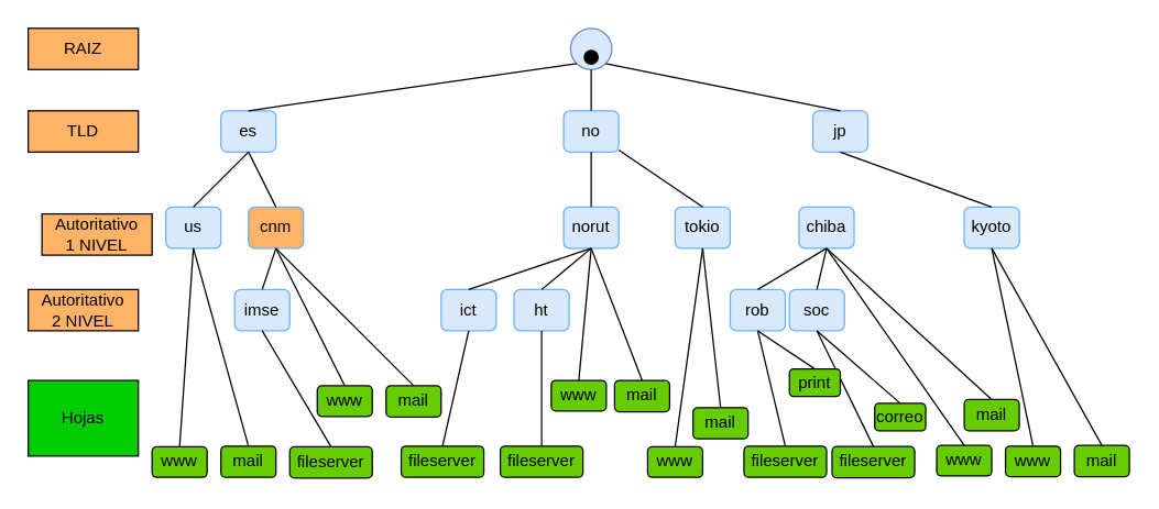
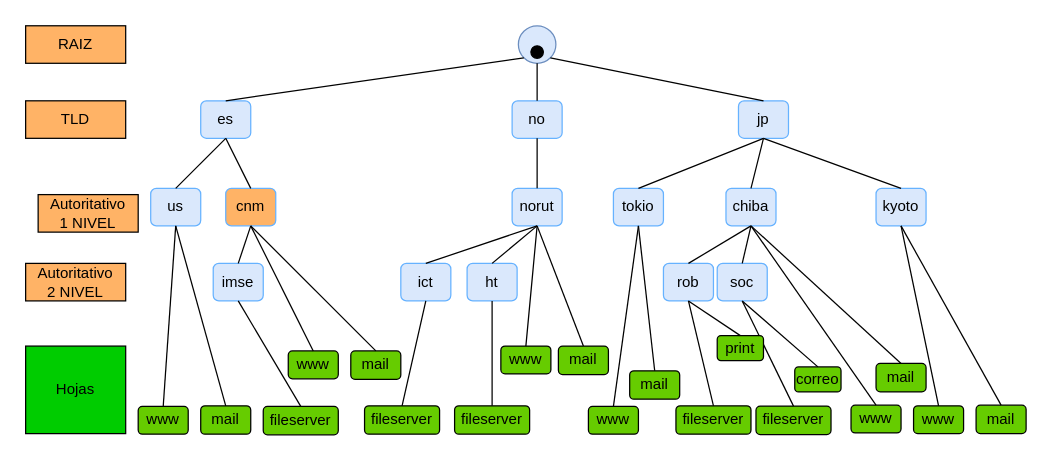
  <mxCell id="0" />
  <mxCell id="1" parent="0" />
  <mxCell id="2" value="" style="ellipse;whiteSpace=wrap;html=1;aspect=fixed;fillColor=#dae8fc;strokeColor=#6c8ebf;" parent="1" vertex="1"><mxGeometry x="414" y="20" width="30" height="30" as="geometry" /></mxCell>
  <mxCell id="3" value="" style="ellipse;whiteSpace=wrap;html=1;aspect=fixed;fillColor=#000000;" parent="1" vertex="1"><mxGeometry x="424" y="36" width="10" height="10" as="geometry" /></mxCell>
  <mxCell id="4" value="RAIZ" style="rounded=0;whiteSpace=wrap;html=1;fillColor=#FFB366;" parent="1" vertex="1"><mxGeometry x="20" y="20" width="80" height="30" as="geometry" /></mxCell>
  <mxCell id="5" value="TLD" style="rounded=0;whiteSpace=wrap;html=1;fillColor=#FFB366;" parent="1" vertex="1"><mxGeometry x="20" y="80" width="80" height="30" as="geometry" /></mxCell>
  <mxCell id="6" value="Autoritativo&lt;div&gt;1 NIVEL&lt;/div&gt;" style="rounded=0;whiteSpace=wrap;html=1;fillColor=#FFB366;" parent="1" vertex="1"><mxGeometry x="30" y="155" width="80" height="30" as="geometry" /></mxCell>
  <mxCell id="7" value="Autoritativo&lt;div&gt;2 NIVEL&lt;/div&gt;" style="rounded=0;whiteSpace=wrap;html=1;fillColor=#FFB366;" parent="1" vertex="1"><mxGeometry x="20" y="210" width="80" height="30" as="geometry" /></mxCell>
  <mxCell id="8" value="es" style="rounded=1;whiteSpace=wrap;html=1;fillColor=#dae8fc;strokeColor=#66B2FF;" parent="1" vertex="1"><mxGeometry x="160" y="80" width="40" height="30" as="geometry" /></mxCell>
  <mxCell id="9" value="" style="endArrow=none;html=1;rounded=0;entryX=0;entryY=1;entryDx=0;entryDy=0;exitX=0.5;exitY=0;exitDx=0;exitDy=0;" parent="1" source="8" target="2" edge="1"><mxGeometry width="50" height="50" relative="1" as="geometry"><mxPoint x="470" y="250" as="sourcePoint" /><mxPoint x="520" y="200" as="targetPoint" /></mxGeometry></mxCell>
  <mxCell id="10" value="us" style="rounded=1;whiteSpace=wrap;html=1;fillColor=#dae8fc;strokeColor=#66B2FF;" parent="1" vertex="1"><mxGeometry x="120" y="150" width="40" height="30" as="geometry" /></mxCell>
  <mxCell id="11" value="" style="endArrow=none;html=1;rounded=0;exitX=0.5;exitY=0;exitDx=0;exitDy=0;entryX=0.5;entryY=1;entryDx=0;entryDy=0;fillColor=#dae8fc;strokeColor=#000000;" parent="1" source="10" target="8" edge="1"><mxGeometry width="50" height="50" relative="1" as="geometry"><mxPoint x="420" y="250" as="sourcePoint" /><mxPoint x="470" y="200" as="targetPoint" /></mxGeometry></mxCell>
  <mxCell id="12" value="www" style="rounded=1;whiteSpace=wrap;html=1;fillColor=#66CC00;" parent="1" vertex="1"><mxGeometry x="110" y="324.37" width="40" height="22.25" as="geometry" /></mxCell>
  <mxCell id="13" value="mail" style="rounded=1;whiteSpace=wrap;html=1;fillColor=#66CC00;" parent="1" vertex="1"><mxGeometry x="160" y="323.87" width="40" height="22.75" as="geometry" /></mxCell>
  <mxCell id="14" value="" style="endArrow=none;html=1;rounded=0;exitX=0.5;exitY=0;exitDx=0;exitDy=0;entryX=0.5;entryY=1;entryDx=0;entryDy=0;" parent="1" source="12" target="10" edge="1"><mxGeometry width="50" height="50" relative="1" as="geometry"><mxPoint x="470" y="250" as="sourcePoint" /><mxPoint x="520" y="200" as="targetPoint" /></mxGeometry></mxCell>
  <mxCell id="15" value="" style="endArrow=none;html=1;rounded=0;entryX=0.5;entryY=1;entryDx=0;entryDy=0;exitX=0.5;exitY=0;exitDx=0;exitDy=0;" parent="1" source="13" target="10" edge="1"><mxGeometry width="50" height="50" relative="1" as="geometry"><mxPoint x="470" y="250" as="sourcePoint" /><mxPoint x="520" y="200" as="targetPoint" /></mxGeometry></mxCell>
- <mxCell id="16" value="Hojas" style="rounded=0;whiteSpace=wrap;html=1;fillColor=#00CC00;" parent="1" vertex="1"><mxGeometry x="20" y="276.12" width="80" height="55" as="geometry" /></mxCell>
+ <mxCell id="16" value="Hojas" style="rounded=0;whiteSpace=wrap;html=1;fillColor=#00CC00;" parent="1" vertex="1"><mxGeometry x="20" y="276.12" width="80" height="70" as="geometry" /></mxCell>
  <mxCell id="17" value="cnm" style="rounded=1;whiteSpace=wrap;html=1;fillColor=#ffb366;strokeColor=#66B2FF;" parent="1" vertex="1"><mxGeometry x="180" y="150" width="40" height="30" as="geometry" /></mxCell>
  <mxCell id="18" value="" style="endArrow=none;html=1;rounded=0;exitX=0.5;exitY=0;exitDx=0;exitDy=0;entryX=0.5;entryY=1;entryDx=0;entryDy=0;fillColor=#dae8fc;strokeColor=#000000;" parent="1" source="17" target="8" edge="1"><mxGeometry width="50" height="50" relative="1" as="geometry"><mxPoint x="420" y="250" as="sourcePoint" /><mxPoint x="470" y="200" as="targetPoint" /></mxGeometry></mxCell>
  <mxCell id="19" value="imse" style="rounded=1;whiteSpace=wrap;html=1;fillColor=#dae8fc;strokeColor=#66B2FF;" parent="1" vertex="1"><mxGeometry x="170" y="210" width="40" height="30" as="geometry" /></mxCell>
  <mxCell id="20" value="" style="endArrow=none;html=1;rounded=0;exitX=0.5;exitY=0;exitDx=0;exitDy=0;entryX=0.5;entryY=1;entryDx=0;entryDy=0;fillColor=#dae8fc;strokeColor=#000000;" parent="1" source="19" target="17" edge="1"><mxGeometry width="50" height="50" relative="1" as="geometry"><mxPoint x="460" y="250" as="sourcePoint" /><mxPoint x="510" y="200" as="targetPoint" /></mxGeometry></mxCell>
  <mxCell id="21" value="fileserver" style="rounded=1;whiteSpace=wrap;html=1;fillColor=#66CC00;" parent="1" vertex="1"><mxGeometry x="210" y="324.37" width="60" height="22.75" as="geometry" /></mxCell>
  <mxCell id="22" value="" style="endArrow=none;html=1;rounded=0;exitX=0.5;exitY=0;exitDx=0;exitDy=0;entryX=0.5;entryY=1;entryDx=0;entryDy=0;" parent="1" source="21" target="19" edge="1"><mxGeometry width="50" height="50" relative="1" as="geometry"><mxPoint x="470" y="250" as="sourcePoint" /><mxPoint x="520" y="200" as="targetPoint" /></mxGeometry></mxCell>
  <mxCell id="23" value="no" style="rounded=1;whiteSpace=wrap;html=1;fillColor=#dae8fc;strokeColor=#66B2FF;" parent="1" vertex="1"><mxGeometry x="409" y="80" width="40" height="30" as="geometry" /></mxCell>
  <mxCell id="24" value="norut" style="rounded=1;whiteSpace=wrap;html=1;fillColor=#dae8fc;strokeColor=#66B2FF;" parent="1" vertex="1"><mxGeometry x="409" y="150" width="40" height="30" as="geometry" /></mxCell>
  <mxCell id="25" value="ict" style="rounded=1;whiteSpace=wrap;html=1;fillColor=#dae8fc;strokeColor=#66B2FF;" parent="1" vertex="1"><mxGeometry x="320" y="210" width="40" height="30" as="geometry" /></mxCell>
  <mxCell id="26" value="fileserver" style="rounded=1;whiteSpace=wrap;html=1;fillColor=#66CC00;" parent="1" vertex="1"><mxGeometry x="291" y="323.87" width="60" height="22.75" as="geometry" /></mxCell>
  <mxCell id="27" value="" style="endArrow=none;html=1;rounded=0;entryX=0.5;entryY=1;entryDx=0;entryDy=0;exitX=0.5;exitY=0;exitDx=0;exitDy=0;" parent="1" source="23" target="2" edge="1"><mxGeometry width="50" height="50" relative="1" as="geometry"><mxPoint x="470" y="250" as="sourcePoint" /><mxPoint x="520" y="200" as="targetPoint" /></mxGeometry></mxCell>
  <mxCell id="28" value="" style="endArrow=none;html=1;rounded=0;entryX=0.5;entryY=1;entryDx=0;entryDy=0;exitX=0.5;exitY=0;exitDx=0;exitDy=0;fillColor=#dae8fc;strokeColor=#000000;" parent="1" source="24" target="23" edge="1"><mxGeometry width="50" height="50" relative="1" as="geometry"><mxPoint x="470" y="250" as="sourcePoint" /><mxPoint x="520" y="200" as="targetPoint" /></mxGeometry></mxCell>
  <mxCell id="29" value="" style="endArrow=none;html=1;rounded=0;entryX=0.5;entryY=1;entryDx=0;entryDy=0;exitX=0.5;exitY=0;exitDx=0;exitDy=0;fillColor=#dae8fc;strokeColor=#000000;" parent="1" source="25" target="24" edge="1"><mxGeometry width="50" height="50" relative="1" as="geometry"><mxPoint x="470" y="250" as="sourcePoint" /><mxPoint x="520" y="200" as="targetPoint" /></mxGeometry></mxCell>
  <mxCell id="30" value="" style="endArrow=none;html=1;rounded=0;exitX=0.5;exitY=0;exitDx=0;exitDy=0;entryX=0.5;entryY=1;entryDx=0;entryDy=0;" parent="1" source="26" target="25" edge="1"><mxGeometry width="50" height="50" relative="1" as="geometry"><mxPoint x="470" y="250" as="sourcePoint" /><mxPoint x="520" y="200" as="targetPoint" /></mxGeometry></mxCell>
  <mxCell id="31" value="ht" style="rounded=1;whiteSpace=wrap;html=1;fillColor=#dae8fc;strokeColor=#66B2FF;" parent="1" vertex="1"><mxGeometry x="373" y="210" width="40" height="30" as="geometry" /></mxCell>
  <mxCell id="32" value="fileserver" style="rounded=1;whiteSpace=wrap;html=1;fillColor=#66CC00;" parent="1" vertex="1"><mxGeometry x="363" y="323.87" width="60" height="22.75" as="geometry" /></mxCell>
  <mxCell id="33" value="" style="endArrow=none;html=1;rounded=0;exitX=0.5;exitY=0;exitDx=0;exitDy=0;entryX=0.5;entryY=1;entryDx=0;entryDy=0;" parent="1" source="32" target="31" edge="1"><mxGeometry width="50" height="50" relative="1" as="geometry"><mxPoint x="470" y="250" as="sourcePoint" /><mxPoint x="520" y="200" as="targetPoint" /></mxGeometry></mxCell>
  <mxCell id="34" value="" style="endArrow=none;html=1;rounded=0;entryX=0.5;entryY=1;entryDx=0;entryDy=0;exitX=0.5;exitY=0;exitDx=0;exitDy=0;fillColor=#dae8fc;strokeColor=#000000;" parent="1" source="31" target="24" edge="1"><mxGeometry width="50" height="50" relative="1" as="geometry"><mxPoint x="470" y="250" as="sourcePoint" /><mxPoint x="520" y="200" as="targetPoint" /></mxGeometry></mxCell>
  <mxCell id="35" value="jp" style="rounded=1;whiteSpace=wrap;html=1;fillColor=#dae8fc;strokeColor=#66B2FF;" parent="1" vertex="1"><mxGeometry x="590" y="80" width="40" height="30" as="geometry" /></mxCell>
  <mxCell id="36" value="tokio" style="rounded=1;whiteSpace=wrap;html=1;fillColor=#dae8fc;strokeColor=#66B2FF;" parent="1" vertex="1"><mxGeometry x="490" y="150" width="40" height="30" as="geometry" /></mxCell>
  <mxCell id="37" value="www" style="rounded=1;whiteSpace=wrap;html=1;fillColor=#66CC00;" parent="1" vertex="1"><mxGeometry x="470" y="324.37" width="40" height="22.25" as="geometry" /></mxCell>
  <mxCell id="38" value="mail" style="rounded=1;whiteSpace=wrap;html=1;fillColor=#66CC00;" parent="1" vertex="1"><mxGeometry x="503" y="295.87" width="40" height="22.75" as="geometry" /></mxCell>
  <mxCell id="39" value="" style="endArrow=none;html=1;rounded=0;entryX=0.5;entryY=1;entryDx=0;entryDy=0;exitX=0.5;exitY=0;exitDx=0;exitDy=0;" parent="1" source="37" target="36" edge="1"><mxGeometry width="50" height="50" relative="1" as="geometry"><mxPoint x="470" y="250" as="sourcePoint" /><mxPoint x="520" y="200" as="targetPoint" /></mxGeometry></mxCell>
  <mxCell id="40" value="" style="endArrow=none;html=1;rounded=0;entryX=0.5;entryY=1;entryDx=0;entryDy=0;exitX=0.5;exitY=0;exitDx=0;exitDy=0;" parent="1" source="38" target="36" edge="1"><mxGeometry width="50" height="50" relative="1" as="geometry"><mxPoint x="470" y="250" as="sourcePoint" /><mxPoint x="520" y="200" as="targetPoint" /></mxGeometry></mxCell>
  <mxCell id="41" value="" style="endArrow=none;html=1;rounded=0;entryX=1;entryY=1;entryDx=0;entryDy=0;exitX=0.5;exitY=0;exitDx=0;exitDy=0;" parent="1" source="35" target="2" edge="1"><mxGeometry width="50" height="50" relative="1" as="geometry"><mxPoint x="470" y="250" as="sourcePoint" /><mxPoint x="520" y="200" as="targetPoint" /></mxGeometry></mxCell>
- <mxCell id="42" value="" style="endArrow=none;html=1;rounded=0;exitX=0.5;exitY=0;exitDx=0;exitDy=0;fillColor=#dae8fc;strokeColor=#000000;" parent="1" source="36" target="23" edge="1"><mxGeometry width="50" height="50" relative="1" as="geometry"><mxPoint x="470" y="250" as="sourcePoint" /><mxPoint x="520" y="200" as="targetPoint" /></mxGeometry></mxCell>
+ <mxCell id="42" value="" style="endArrow=none;html=1;rounded=0;entryX=0.5;entryY=1;entryDx=0;entryDy=0;exitX=0.5;exitY=0;exitDx=0;exitDy=0;fillColor=#dae8fc;strokeColor=#000000;" parent="1" source="36" target="35" edge="1"><mxGeometry width="50" height="50" relative="1" as="geometry"><mxPoint x="470" y="250" as="sourcePoint" /><mxPoint x="520" y="200" as="targetPoint" /></mxGeometry></mxCell>
  <mxCell id="43" value="chiba" style="rounded=1;whiteSpace=wrap;html=1;fillColor=#dae8fc;strokeColor=#66B2FF;" parent="1" vertex="1"><mxGeometry x="580" y="150" width="40" height="30" as="geometry" /></mxCell>
  <mxCell id="44" value="rob" style="rounded=1;whiteSpace=wrap;html=1;fillColor=#dae8fc;strokeColor=#66B2FF;" parent="1" vertex="1"><mxGeometry x="530" y="210" width="40" height="30" as="geometry" /></mxCell>
+ <mxCell id="45" value="" style="endArrow=none;html=1;rounded=0;entryX=0.5;entryY=1;entryDx=0;entryDy=0;exitX=0.5;exitY=0;exitDx=0;exitDy=0;fillColor=#dae8fc;strokeColor=#000000;" parent="1" source="43" target="35" edge="1"><mxGeometry width="50" height="50" relative="1" as="geometry"><mxPoint x="570" y="150" as="sourcePoint" /><mxPoint x="520" y="200" as="targetPoint" /></mxGeometry></mxCell>
  <mxCell id="46" value="" style="endArrow=none;html=1;rounded=0;entryX=0.5;entryY=1;entryDx=0;entryDy=0;exitX=0.5;exitY=0;exitDx=0;exitDy=0;fillColor=#dae8fc;strokeColor=#000000;" parent="1" source="44" target="43" edge="1"><mxGeometry width="50" height="50" relative="1" as="geometry"><mxPoint x="470" y="250" as="sourcePoint" /><mxPoint x="520" y="200" as="targetPoint" /></mxGeometry></mxCell>
  <mxCell id="47" value="" style="endArrow=none;html=1;rounded=0;entryX=0.5;entryY=1;entryDx=0;entryDy=0;exitX=0.5;exitY=0;exitDx=0;exitDy=0;" parent="1" source="48" target="44" edge="1"><mxGeometry width="50" height="50" relative="1" as="geometry"><mxPoint x="590" y="260" as="sourcePoint" /><mxPoint x="520" y="200" as="targetPoint" /></mxGeometry></mxCell>
  <mxCell id="48" value="fileserver" style="rounded=1;whiteSpace=wrap;html=1;fillColor=#66CC00;" parent="1" vertex="1"><mxGeometry x="540" y="323.87" width="60" height="22.75" as="geometry" /></mxCell>
  <mxCell id="49" value="soc" style="rounded=1;whiteSpace=wrap;html=1;fillColor=#dae8fc;strokeColor=#66B2FF;" parent="1" vertex="1"><mxGeometry x="573" y="210" width="40" height="30" as="geometry" /></mxCell>
  <mxCell id="50" value="" style="endArrow=none;html=1;rounded=0;entryX=0.5;entryY=1;entryDx=0;entryDy=0;exitX=0.5;exitY=0;exitDx=0;exitDy=0;fillColor=#dae8fc;strokeColor=#000000;" parent="1" source="49" target="43" edge="1"><mxGeometry width="50" height="50" relative="1" as="geometry"><mxPoint x="470" y="250" as="sourcePoint" /><mxPoint x="520" y="200" as="targetPoint" /></mxGeometry></mxCell>
  <mxCell id="51" value="fileserver" style="rounded=1;whiteSpace=wrap;html=1;fillColor=#66CC00;" parent="1" vertex="1"><mxGeometry x="604" y="324.12" width="60" height="22.75" as="geometry" /></mxCell>
  <mxCell id="52" value="" style="endArrow=none;html=1;rounded=0;entryX=0.5;entryY=1;entryDx=0;entryDy=0;exitX=0.5;exitY=0;exitDx=0;exitDy=0;" parent="1" source="51" target="49" edge="1"><mxGeometry width="50" height="50" relative="1" as="geometry"><mxPoint x="470" y="250" as="sourcePoint" /><mxPoint x="520" y="200" as="targetPoint" /></mxGeometry></mxCell>
  <mxCell id="53" value="kyoto" style="rounded=1;whiteSpace=wrap;html=1;fillColor=#dae8fc;strokeColor=#66B2FF;" parent="1" vertex="1"><mxGeometry x="700" y="150" width="40" height="30" as="geometry" /></mxCell>
  <mxCell id="54" value="www" style="rounded=1;whiteSpace=wrap;html=1;fillColor=#66CC00;" parent="1" vertex="1"><mxGeometry x="730" y="323.87" width="40" height="22.25" as="geometry" /></mxCell>
  <mxCell id="55" value="mail" style="rounded=1;whiteSpace=wrap;html=1;fillColor=#66CC00;" parent="1" vertex="1"><mxGeometry x="780" y="323.37" width="40" height="22.75" as="geometry" /></mxCell>
  <mxCell id="56" value="" style="endArrow=none;html=1;rounded=0;entryX=0.5;entryY=1;entryDx=0;entryDy=0;exitX=0.5;exitY=0;exitDx=0;exitDy=0;fillColor=#dae8fc;strokeColor=#000000;" parent="1" source="53" target="35" edge="1"><mxGeometry width="50" height="50" relative="1" as="geometry"><mxPoint x="470" y="250" as="sourcePoint" /><mxPoint x="520" y="200" as="targetPoint" /></mxGeometry></mxCell>
  <mxCell id="57" value="" style="endArrow=none;html=1;rounded=0;entryX=0.5;entryY=1;entryDx=0;entryDy=0;exitX=0.5;exitY=0;exitDx=0;exitDy=0;" parent="1" source="54" target="53" edge="1"><mxGeometry width="50" height="50" relative="1" as="geometry"><mxPoint x="470" y="250" as="sourcePoint" /><mxPoint x="520" y="200" as="targetPoint" /></mxGeometry></mxCell>
  <mxCell id="58" value="" style="endArrow=none;html=1;rounded=0;entryX=0.5;entryY=1;entryDx=0;entryDy=0;exitX=0.5;exitY=0;exitDx=0;exitDy=0;" parent="1" source="55" target="53" edge="1"><mxGeometry width="50" height="50" relative="1" as="geometry"><mxPoint x="470" y="250" as="sourcePoint" /><mxPoint x="520" y="200" as="targetPoint" /></mxGeometry></mxCell>
  <mxCell id="59" value="www" style="rounded=1;whiteSpace=wrap;html=1;fillColor=#66CC00;" parent="1" vertex="1"><mxGeometry x="230" y="280" width="40" height="22.25" as="geometry" /></mxCell>
  <mxCell id="60" value="mail" style="rounded=1;whiteSpace=wrap;html=1;fillColor=#66CC00;" parent="1" vertex="1"><mxGeometry x="280" y="280" width="40" height="22.75" as="geometry" /></mxCell>
  <mxCell id="61" value="" style="endArrow=none;html=1;rounded=0;entryX=0.5;entryY=1;entryDx=0;entryDy=0;exitX=0.5;exitY=0;exitDx=0;exitDy=0;" parent="1" source="60" target="17" edge="1"><mxGeometry width="50" height="50" relative="1" as="geometry"><mxPoint x="290" y="210" as="sourcePoint" /><mxPoint x="440" y="210" as="targetPoint" /></mxGeometry></mxCell>
  <mxCell id="62" value="" style="endArrow=none;html=1;rounded=0;entryX=0.5;entryY=1;entryDx=0;entryDy=0;exitX=0.5;exitY=0;exitDx=0;exitDy=0;" parent="1" source="59" target="17" edge="1"><mxGeometry width="50" height="50" relative="1" as="geometry"><mxPoint x="390" y="260" as="sourcePoint" /><mxPoint x="440" y="210" as="targetPoint" /></mxGeometry></mxCell>
  <mxCell id="63" value="www" style="rounded=1;whiteSpace=wrap;html=1;fillColor=#66CC00;" parent="1" vertex="1"><mxGeometry x="400" y="276.12" width="40" height="22.25" as="geometry" /></mxCell>
  <mxCell id="64" value="mail" style="rounded=1;whiteSpace=wrap;html=1;fillColor=#66CC00;" parent="1" vertex="1"><mxGeometry x="446" y="276.12" width="40" height="22.75" as="geometry" /></mxCell>
  <mxCell id="65" value="" style="endArrow=none;html=1;rounded=0;entryX=0.5;entryY=1;entryDx=0;entryDy=0;exitX=0.5;exitY=0;exitDx=0;exitDy=0;" parent="1" source="63" target="24" edge="1"><mxGeometry width="50" height="50" relative="1" as="geometry"><mxPoint x="360" y="310" as="sourcePoint" /><mxPoint x="410" y="260" as="targetPoint" /></mxGeometry></mxCell>
  <mxCell id="66" value="" style="endArrow=none;html=1;rounded=0;entryX=0.5;entryY=1;entryDx=0;entryDy=0;exitX=0.5;exitY=0;exitDx=0;exitDy=0;" parent="1" source="64" target="24" edge="1"><mxGeometry width="50" height="50" relative="1" as="geometry"><mxPoint x="360" y="310" as="sourcePoint" /><mxPoint x="410" y="260" as="targetPoint" /></mxGeometry></mxCell>
  <mxCell id="67" value="mail" style="rounded=1;whiteSpace=wrap;html=1;fillColor=#66CC00;" parent="1" vertex="1"><mxGeometry x="700" y="290" width="40" height="22.75" as="geometry" /></mxCell>
  <mxCell id="68" value="www" style="rounded=1;whiteSpace=wrap;html=1;fillColor=#66CC00;" parent="1" vertex="1"><mxGeometry x="680" y="323.37" width="40" height="22.25" as="geometry" /></mxCell>
  <mxCell id="69" value="" style="endArrow=none;html=1;rounded=0;entryX=0.5;entryY=1;entryDx=0;entryDy=0;exitX=0.5;exitY=0;exitDx=0;exitDy=0;" parent="1" source="68" target="43" edge="1"><mxGeometry width="50" height="50" relative="1" as="geometry"><mxPoint x="360" y="310" as="sourcePoint" /><mxPoint x="410" y="260" as="targetPoint" /></mxGeometry></mxCell>
  <mxCell id="70" value="" style="endArrow=none;html=1;rounded=0;entryX=0.5;entryY=1;entryDx=0;entryDy=0;exitX=0.5;exitY=0;exitDx=0;exitDy=0;" parent="1" source="67" target="43" edge="1"><mxGeometry width="50" height="50" relative="1" as="geometry"><mxPoint x="360" y="310" as="sourcePoint" /><mxPoint x="410" y="260" as="targetPoint" /></mxGeometry></mxCell>
  <mxCell id="71" value="print" style="rounded=1;whiteSpace=wrap;html=1;fillColor=#66CC00;" vertex="1" parent="1"><mxGeometry x="573" y="267.75" width="37" height="20" as="geometry" /></mxCell>
  <mxCell id="72" value="" style="endArrow=none;html=1;rounded=0;entryX=0.5;entryY=1;entryDx=0;entryDy=0;exitX=0.5;exitY=0;exitDx=0;exitDy=0;" edge="1" parent="1" source="71" target="44"><mxGeometry width="50" height="50" relative="1" as="geometry"><mxPoint x="440" y="270" as="sourcePoint" /><mxPoint x="490" y="220" as="targetPoint" /></mxGeometry></mxCell>
  <mxCell id="73" value="correo" style="rounded=1;whiteSpace=wrap;html=1;fillColor=#66CC00;" vertex="1" parent="1"><mxGeometry x="635" y="292.75" width="37" height="20" as="geometry" /></mxCell>
  <mxCell id="74" value="" style="endArrow=none;html=1;rounded=0;entryX=0.5;entryY=1;entryDx=0;entryDy=0;exitX=0.5;exitY=0;exitDx=0;exitDy=0;" edge="1" parent="1" source="73" target="49"><mxGeometry width="50" height="50" relative="1" as="geometry"><mxPoint x="440" y="270" as="sourcePoint" /><mxPoint x="490" y="220" as="targetPoint" /></mxGeometry></mxCell>
